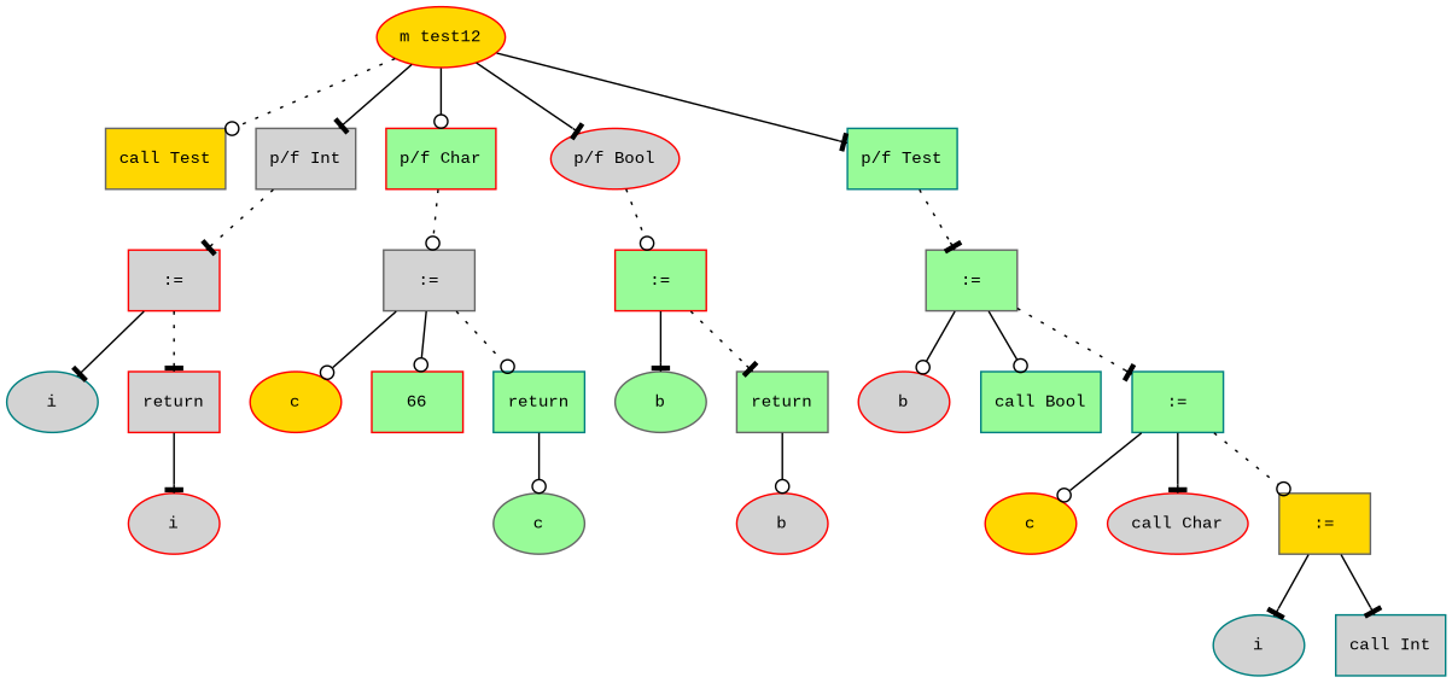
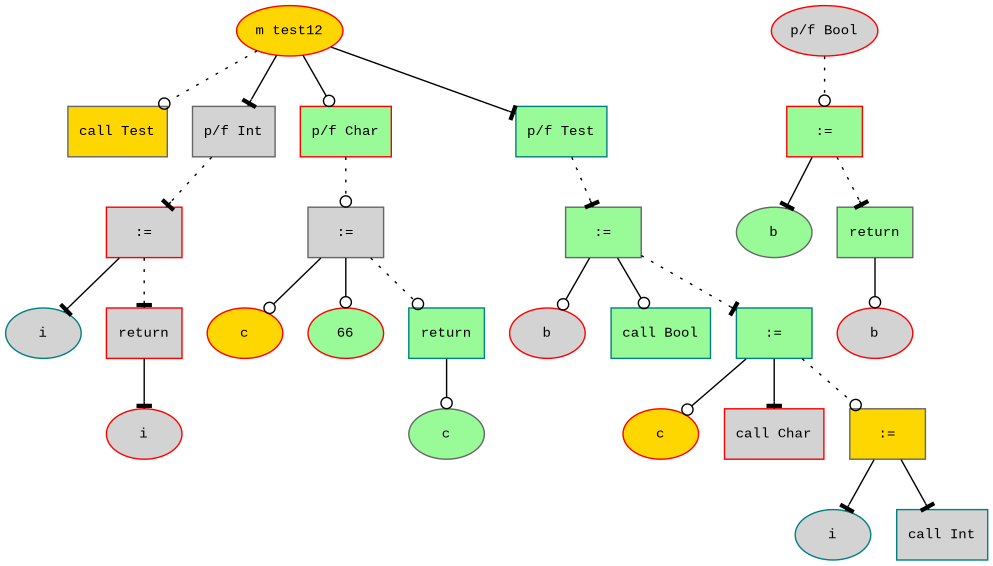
  digraph {
    fontname="Times New Roman"
    fontsize=10
    node [color=red fillcolor=lightgrey fontname="Courier New" fontsize=10 shape=box style=filled]
    edge [arrowhead=tee fontname="Times New Roman" fontsize=10]
    n1 [fillcolor=gold label="m test12" shape=ellipse]
    n2 [color=gray40 fillcolor=gold label="call Test"]
    n3 [color=gray40 label="p/f Int"]
    n4 [fillcolor=palegreen label="p/f Char"]
    n5 [label="p/f Bool" shape=ellipse]
    n6 [color=teal fillcolor=palegreen label="p/f Test"]
    n7 [label=":="]
    n8 [color=gray40 label=":="]
    n9 [fillcolor=palegreen label=":="]
    n10 [color=gray40 fillcolor=palegreen label=":="]
    n11 [color=teal label=i shape=ellipse]
    n12 [label=return]
    n13 [label=i shape=ellipse]
    n14 [fillcolor=gold label=c shape=ellipse]
-   n15 [fillcolor=palegreen label=66]
+   n15 [fillcolor=palegreen label=66 shape=ellipse]
    n16 [color=teal fillcolor=palegreen label=return]
    n17 [color=gray40 fillcolor=palegreen label=c shape=ellipse]
    n18 [color=gray40 fillcolor=palegreen label=b shape=ellipse]
    n19 [color=gray40 fillcolor=palegreen label=return]
    n20 [label=b shape=ellipse]
    n21 [label=b shape=ellipse]
    n22 [color=teal fillcolor=palegreen label="call Bool"]
    n23 [color=teal fillcolor=palegreen label=":="]
    n24 [fillcolor=gold label=c shape=ellipse]
-   n25 [label="call Char" shape=ellipse]
+   n25 [label="call Char"]
    n26 [color=gray40 fillcolor=gold label=":="]
    n27 [color=teal label=i shape=ellipse]
    n28 [color=teal label="call Int"]
    n1 -> n2 [arrowhead=odot style=dotted]
    n1 -> n3
    n1 -> n4 [arrowhead=odot]
-   n1 -> n5
    n1 -> n6
    n3 -> n7 [style=dotted]
    n4 -> n8 [arrowhead=odot style=dotted]
    n5 -> n9 [arrowhead=odot style=dotted]
    n6 -> n10 [style=dotted]
    n7 -> n11
    n7 -> n12 [style=dotted]
    n8 -> n14 [arrowhead=odot]
    n8 -> n15 [arrowhead=odot]
    n8 -> n16 [arrowhead=odot style=dotted]
    n9 -> n18
    n9 -> n19 [style=dotted]
    n10 -> n21 [arrowhead=odot]
    n10 -> n22 [arrowhead=odot]
    n10 -> n23 [style=dotted]
    n12 -> n13
    n16 -> n17 [arrowhead=odot]
    n19 -> n20 [arrowhead=odot]
    n23 -> n24 [arrowhead=odot]
    n23 -> n25
    n23 -> n26 [arrowhead=odot style=dotted]
    n26 -> n27
    n26 -> n28
  }
